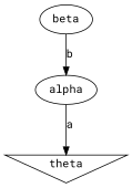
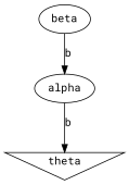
  digraph {
    fontname="Roboto Mono"
    node [fontname="Roboto Mono"]
    edge [fontname="Roboto Mono"]
    theta [shape=invtriangle]
    beta
    alpha
    beta -> alpha [label=b]
-   alpha -> theta [label=a]
+   alpha -> theta [label=b]
  }
